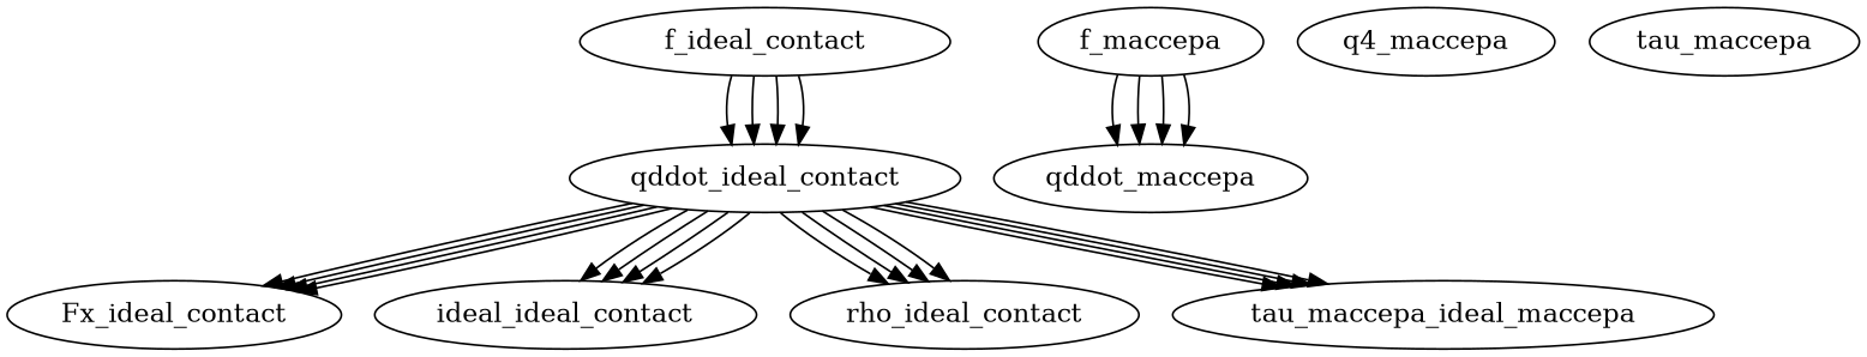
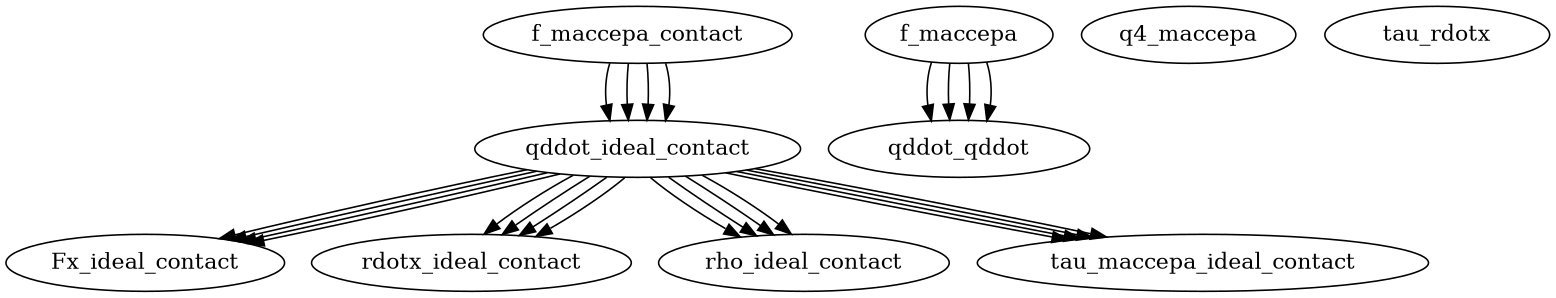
  digraph {
-   f_ideal_contact
+   f_ideal_contact [label=f_maccepa_contact]
    qddot_ideal_contact
    Fx_ideal_contact
-   rdotx_ideal_contact [label=ideal_ideal_contact]
+   rdotx_ideal_contact
    rho_ideal_contact
-   tau_maccepa_ideal_contact [label=tau_maccepa_ideal_maccepa]
+   tau_maccepa_ideal_contact
    f_maccepa
-   qddot_maccepa
+   qddot_maccepa [label=qddot_qddot]
    n9 [label=q4_maccepa]
-   tau_maccepa
+   tau_maccepa [label=tau_rdotx]
    f_ideal_contact -> qddot_ideal_contact
    f_ideal_contact -> qddot_ideal_contact
    f_ideal_contact -> qddot_ideal_contact
    f_ideal_contact -> qddot_ideal_contact
    qddot_ideal_contact -> Fx_ideal_contact
    qddot_ideal_contact -> Fx_ideal_contact
    qddot_ideal_contact -> Fx_ideal_contact
    qddot_ideal_contact -> Fx_ideal_contact
    qddot_ideal_contact -> rdotx_ideal_contact
    qddot_ideal_contact -> rdotx_ideal_contact
    qddot_ideal_contact -> rdotx_ideal_contact
    qddot_ideal_contact -> rdotx_ideal_contact
    qddot_ideal_contact -> rho_ideal_contact
    qddot_ideal_contact -> rho_ideal_contact
    qddot_ideal_contact -> rho_ideal_contact
    qddot_ideal_contact -> rho_ideal_contact
    qddot_ideal_contact -> tau_maccepa_ideal_contact
    qddot_ideal_contact -> tau_maccepa_ideal_contact
    qddot_ideal_contact -> tau_maccepa_ideal_contact
    qddot_ideal_contact -> tau_maccepa_ideal_contact
    f_maccepa -> qddot_maccepa
    f_maccepa -> qddot_maccepa
    f_maccepa -> qddot_maccepa
    f_maccepa -> qddot_maccepa
  }
